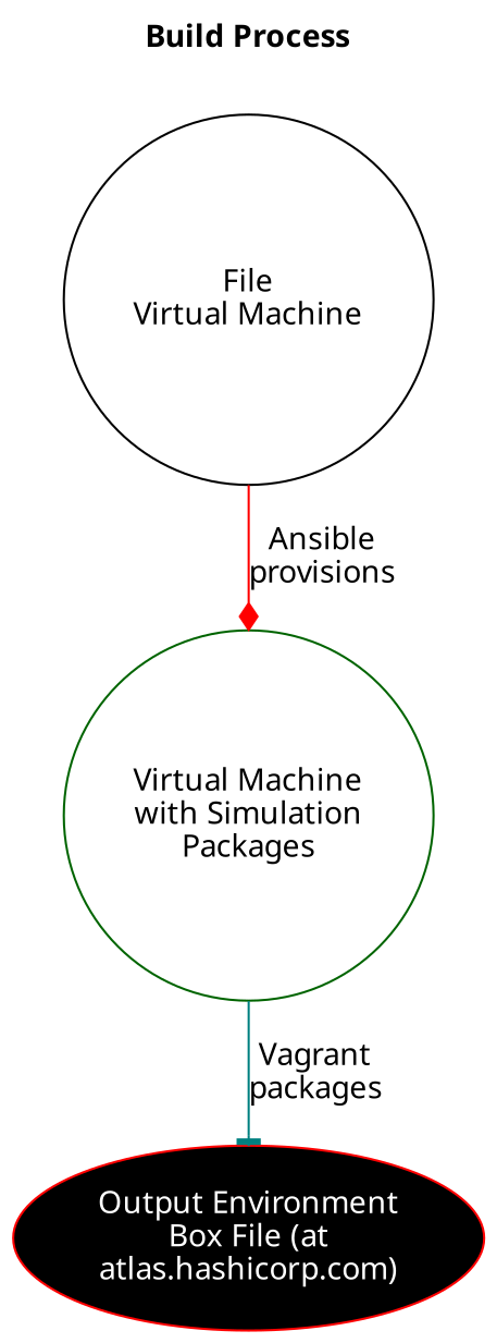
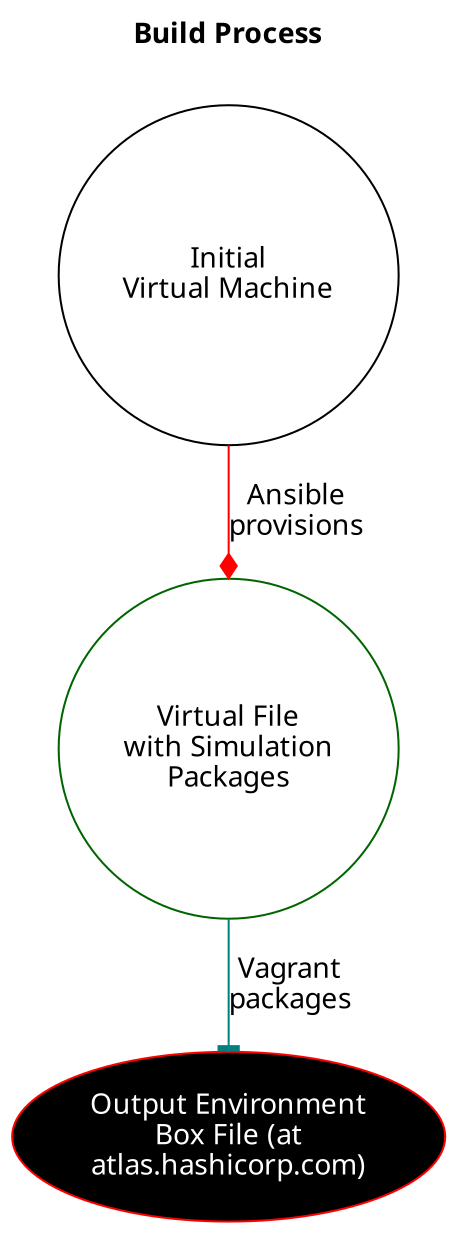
  digraph {
    fontname="verdana bold"
    label="Build Process"
    labelloc=t
    node [fillcolor=white fontcolor=black fontname=verdana margin="0.1, 0.1" rankdir=UD shape=circle style=filled]
    edge [fontname=verdana]
-   n1 [color=black label="File\nVirtual Machine"]
-   n2 [color=darkgreen label="Virtual Machine\nwith Simulation\nPackages"]
+   n1 [color=black label="Initial\nVirtual Machine"]
+   n2 [color=darkgreen label="Virtual File\nwith Simulation\nPackages"]
    n3 [color=red fillcolor=black fontcolor=white label="Output Environment\nBox File (at\natlas.hashicorp.com)" shape=ellipse]
    n1 -> n2 [arrowhead=diamond color=red label="Ansible\nprovisions"]
    n2 -> n3 [arrowhead=tee color=teal label="Vagrant\npackages"]
  }
